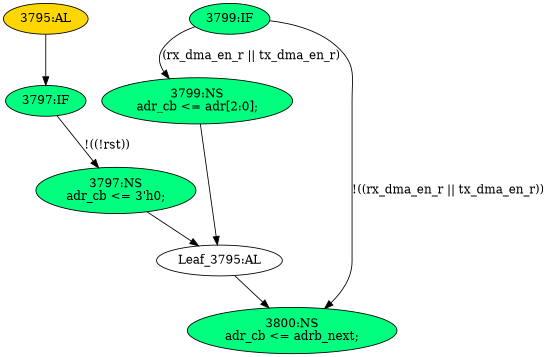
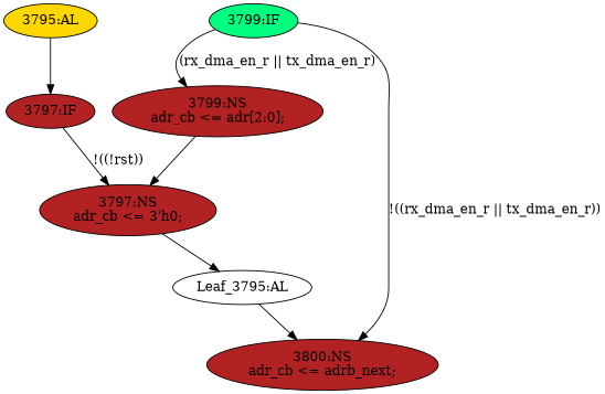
  strict digraph {
    node [fillcolor=firebrick statements="[]" style=filled typ=NonblockingSubstitution]
    edge [cond="[]" lineno=None]
-   n1 [ast="<pyverilog.vparser.ast.IfStatement object at 0x7f13b5568a90>" fillcolor=springgreen label="3797:IF" typ=IfStatement]
-   n2 [ast="<pyverilog.vparser.ast.NonblockingSubstitution object at 0x7f13b55689d0>" fillcolor=springgreen label="3797:NS\nadr_cb <= 3'h0;" statements="[<pyverilog.vparser.ast.NonblockingSubstitution object at 0x7f13b55689d0>]"]
+   n1 [ast="<pyverilog.vparser.ast.IfStatement object at 0x7f13b5568a90>" label="3797:IF" typ=IfStatement]
+   n2 [ast="<pyverilog.vparser.ast.NonblockingSubstitution object at 0x7f13b55689d0>" label="3797:NS\nadr_cb <= 3'h0;" statements="[<pyverilog.vparser.ast.NonblockingSubstitution object at 0x7f13b55689d0>]"]
    n3 [def_var="['adr_cb']" label="Leaf_3795:AL" fillcolor="" statements="" style="" typ=""]
    n4 [ast="<pyverilog.vparser.ast.IfStatement object at 0x7f13b5568c50>" fillcolor=springgreen label="3799:IF" typ=IfStatement]
-   n5 [ast="<pyverilog.vparser.ast.NonblockingSubstitution object at 0x7f13b5568c90>" fillcolor=springgreen label="3800:NS\nadr_cb <= adrb_next;" statements="[<pyverilog.vparser.ast.NonblockingSubstitution object at 0x7f13b5568c90>]"]
-   n6 [ast="<pyverilog.vparser.ast.NonblockingSubstitution object at 0x7f13b5568e10>" fillcolor=springgreen label="3799:NS\nadr_cb <= adr[2:0];" statements="[<pyverilog.vparser.ast.NonblockingSubstitution object at 0x7f13b5568e10>]"]
+   n5 [ast="<pyverilog.vparser.ast.NonblockingSubstitution object at 0x7f13b5568c90>" label="3800:NS\nadr_cb <= adrb_next;" statements="[<pyverilog.vparser.ast.NonblockingSubstitution object at 0x7f13b5568c90>]"]
+   n6 [ast="<pyverilog.vparser.ast.NonblockingSubstitution object at 0x7f13b5568e10>" label="3799:NS\nadr_cb <= adr[2:0];" statements="[<pyverilog.vparser.ast.NonblockingSubstitution object at 0x7f13b5568e10>]"]
    n7 [ast="<pyverilog.vparser.ast.Always object at 0x7f13b5578fd0>" clk_sens=True fillcolor=gold label="3795:AL" sens="['clk']" typ=Always use_var="['rst', 'adrb_next', 'adr', 'rx_dma_en_r', 'tx_dma_en_r']"]
    n1 -> n2 [cond="['rst']" label="!((!rst))" lineno=3797]
    n2 -> n3
    n3 -> n5
    n4 -> n5 [cond="['rx_dma_en_r', 'tx_dma_en_r']" label="!((rx_dma_en_r || tx_dma_en_r))" lineno=3799]
    n4 -> n6 [cond="['rx_dma_en_r', 'tx_dma_en_r']" label="(rx_dma_en_r || tx_dma_en_r)" lineno=3799]
-   n6 -> n3
+   n6 -> n2
    n7 -> n1
  }
